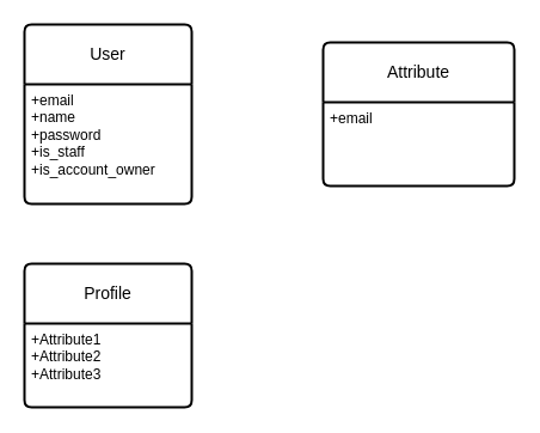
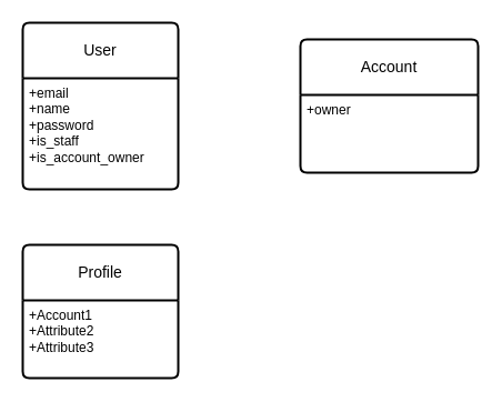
  <mxCell id="0" />
  <mxCell id="1" parent="0" />
  <mxCell id="2" value="User" style="swimlane;childLayout=stackLayout;horizontal=1;startSize=50;horizontalStack=0;rounded=1;fontSize=14;fontStyle=0;strokeWidth=2;resizeParent=0;resizeLast=1;shadow=0;dashed=0;align=center;arcSize=4;whiteSpace=wrap;html=1;" vertex="1" parent="1"><mxGeometry x="20" y="20" width="140" height="150" as="geometry"><mxRectangle x="110" y="160" width="120" height="110" as="alternateBounds" /></mxGeometry></mxCell>
  <mxCell id="3" value="+email&lt;br&gt;+name&lt;br&gt;+password&lt;br&gt;+is_staff&lt;br&gt;+is_account_owner" style="align=left;strokeColor=none;fillColor=none;spacingLeft=4;fontSize=12;verticalAlign=top;resizable=0;rotatable=0;part=1;html=1;" vertex="1" parent="2"><mxGeometry y="50" width="140" height="100" as="geometry" /></mxCell>
  <mxCell id="4" value="Profile" style="swimlane;childLayout=stackLayout;horizontal=1;startSize=50;horizontalStack=0;rounded=1;fontSize=14;fontStyle=0;strokeWidth=2;resizeParent=0;resizeLast=1;shadow=0;dashed=0;align=center;arcSize=4;whiteSpace=wrap;html=1;" vertex="1" parent="1"><mxGeometry x="20" y="220" width="140" height="120" as="geometry" /></mxCell>
- <mxCell id="5" value="+Attribute1&#10;+Attribute2&#10;+Attribute3" style="align=left;strokeColor=none;fillColor=none;spacingLeft=4;fontSize=12;verticalAlign=top;resizable=0;rotatable=0;part=1;html=1;" vertex="1" parent="4"><mxGeometry y="50" width="140" height="70" as="geometry" /></mxCell>
- <mxCell id="6" value="Attribute" style="swimlane;childLayout=stackLayout;horizontal=1;startSize=50;horizontalStack=0;rounded=1;fontSize=14;fontStyle=0;strokeWidth=2;resizeParent=0;resizeLast=1;shadow=0;dashed=0;align=center;arcSize=4;whiteSpace=wrap;html=1;" vertex="1" parent="1"><mxGeometry x="270" y="35" width="160" height="120" as="geometry"><mxRectangle x="360" y="175" width="90" height="50" as="alternateBounds" /></mxGeometry></mxCell>
- <mxCell id="7" value="+email" style="align=left;strokeColor=none;fillColor=none;spacingLeft=4;fontSize=12;verticalAlign=top;resizable=0;rotatable=0;part=1;html=1;" vertex="1" parent="6"><mxGeometry y="50" width="160" height="70" as="geometry" /></mxCell>
+ <mxCell id="5" value="+Account1&#10;+Attribute2&#10;+Attribute3" style="align=left;strokeColor=none;fillColor=none;spacingLeft=4;fontSize=12;verticalAlign=top;resizable=0;rotatable=0;part=1;html=1;" vertex="1" parent="4"><mxGeometry y="50" width="140" height="70" as="geometry" /></mxCell>
+ <mxCell id="6" value="Account" style="swimlane;childLayout=stackLayout;horizontal=1;startSize=50;horizontalStack=0;rounded=1;fontSize=14;fontStyle=0;strokeWidth=2;resizeParent=0;resizeLast=1;shadow=0;dashed=0;align=center;arcSize=4;whiteSpace=wrap;html=1;" vertex="1" parent="1"><mxGeometry x="270" y="35" width="160" height="120" as="geometry"><mxRectangle x="360" y="175" width="90" height="50" as="alternateBounds" /></mxGeometry></mxCell>
+ <mxCell id="7" value="+owner" style="align=left;strokeColor=none;fillColor=none;spacingLeft=4;fontSize=12;verticalAlign=top;resizable=0;rotatable=0;part=1;html=1;" vertex="1" parent="6"><mxGeometry y="50" width="160" height="70" as="geometry" /></mxCell>
